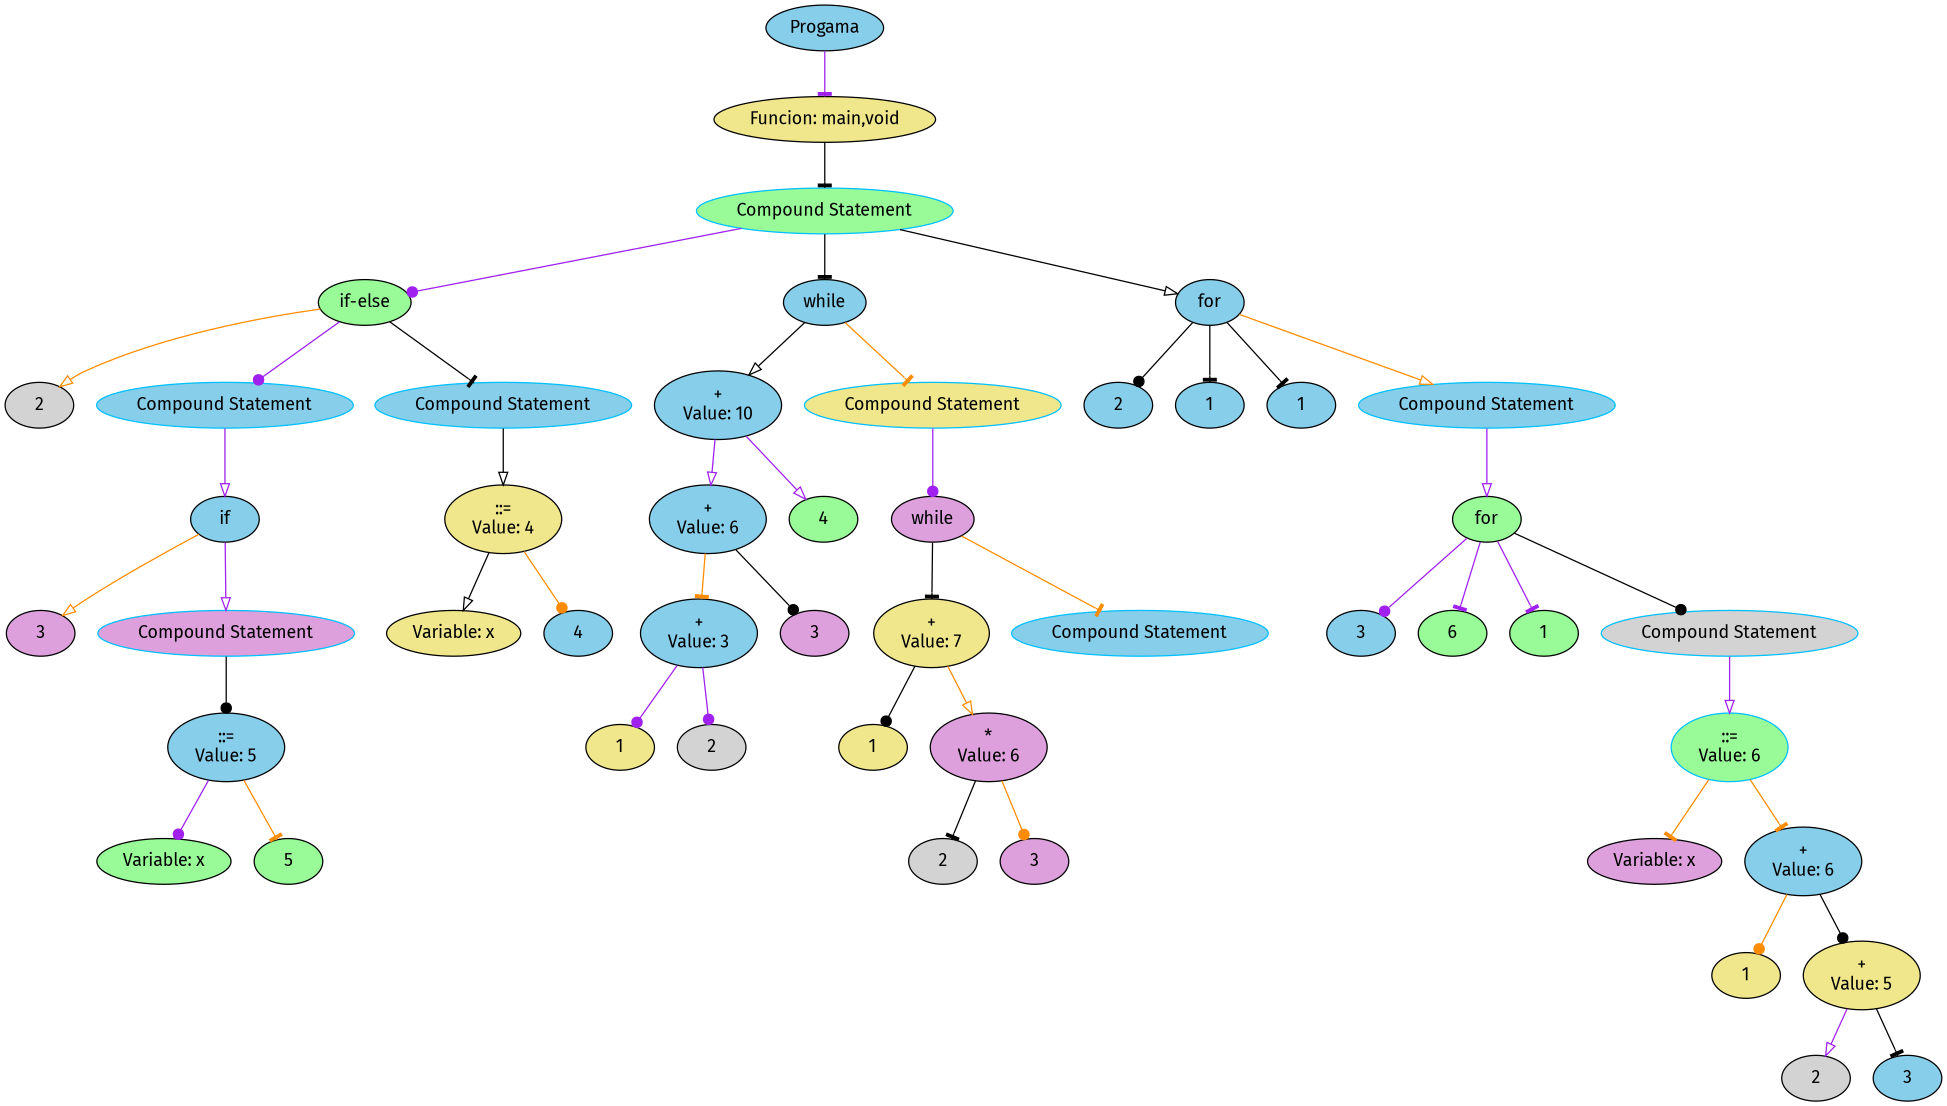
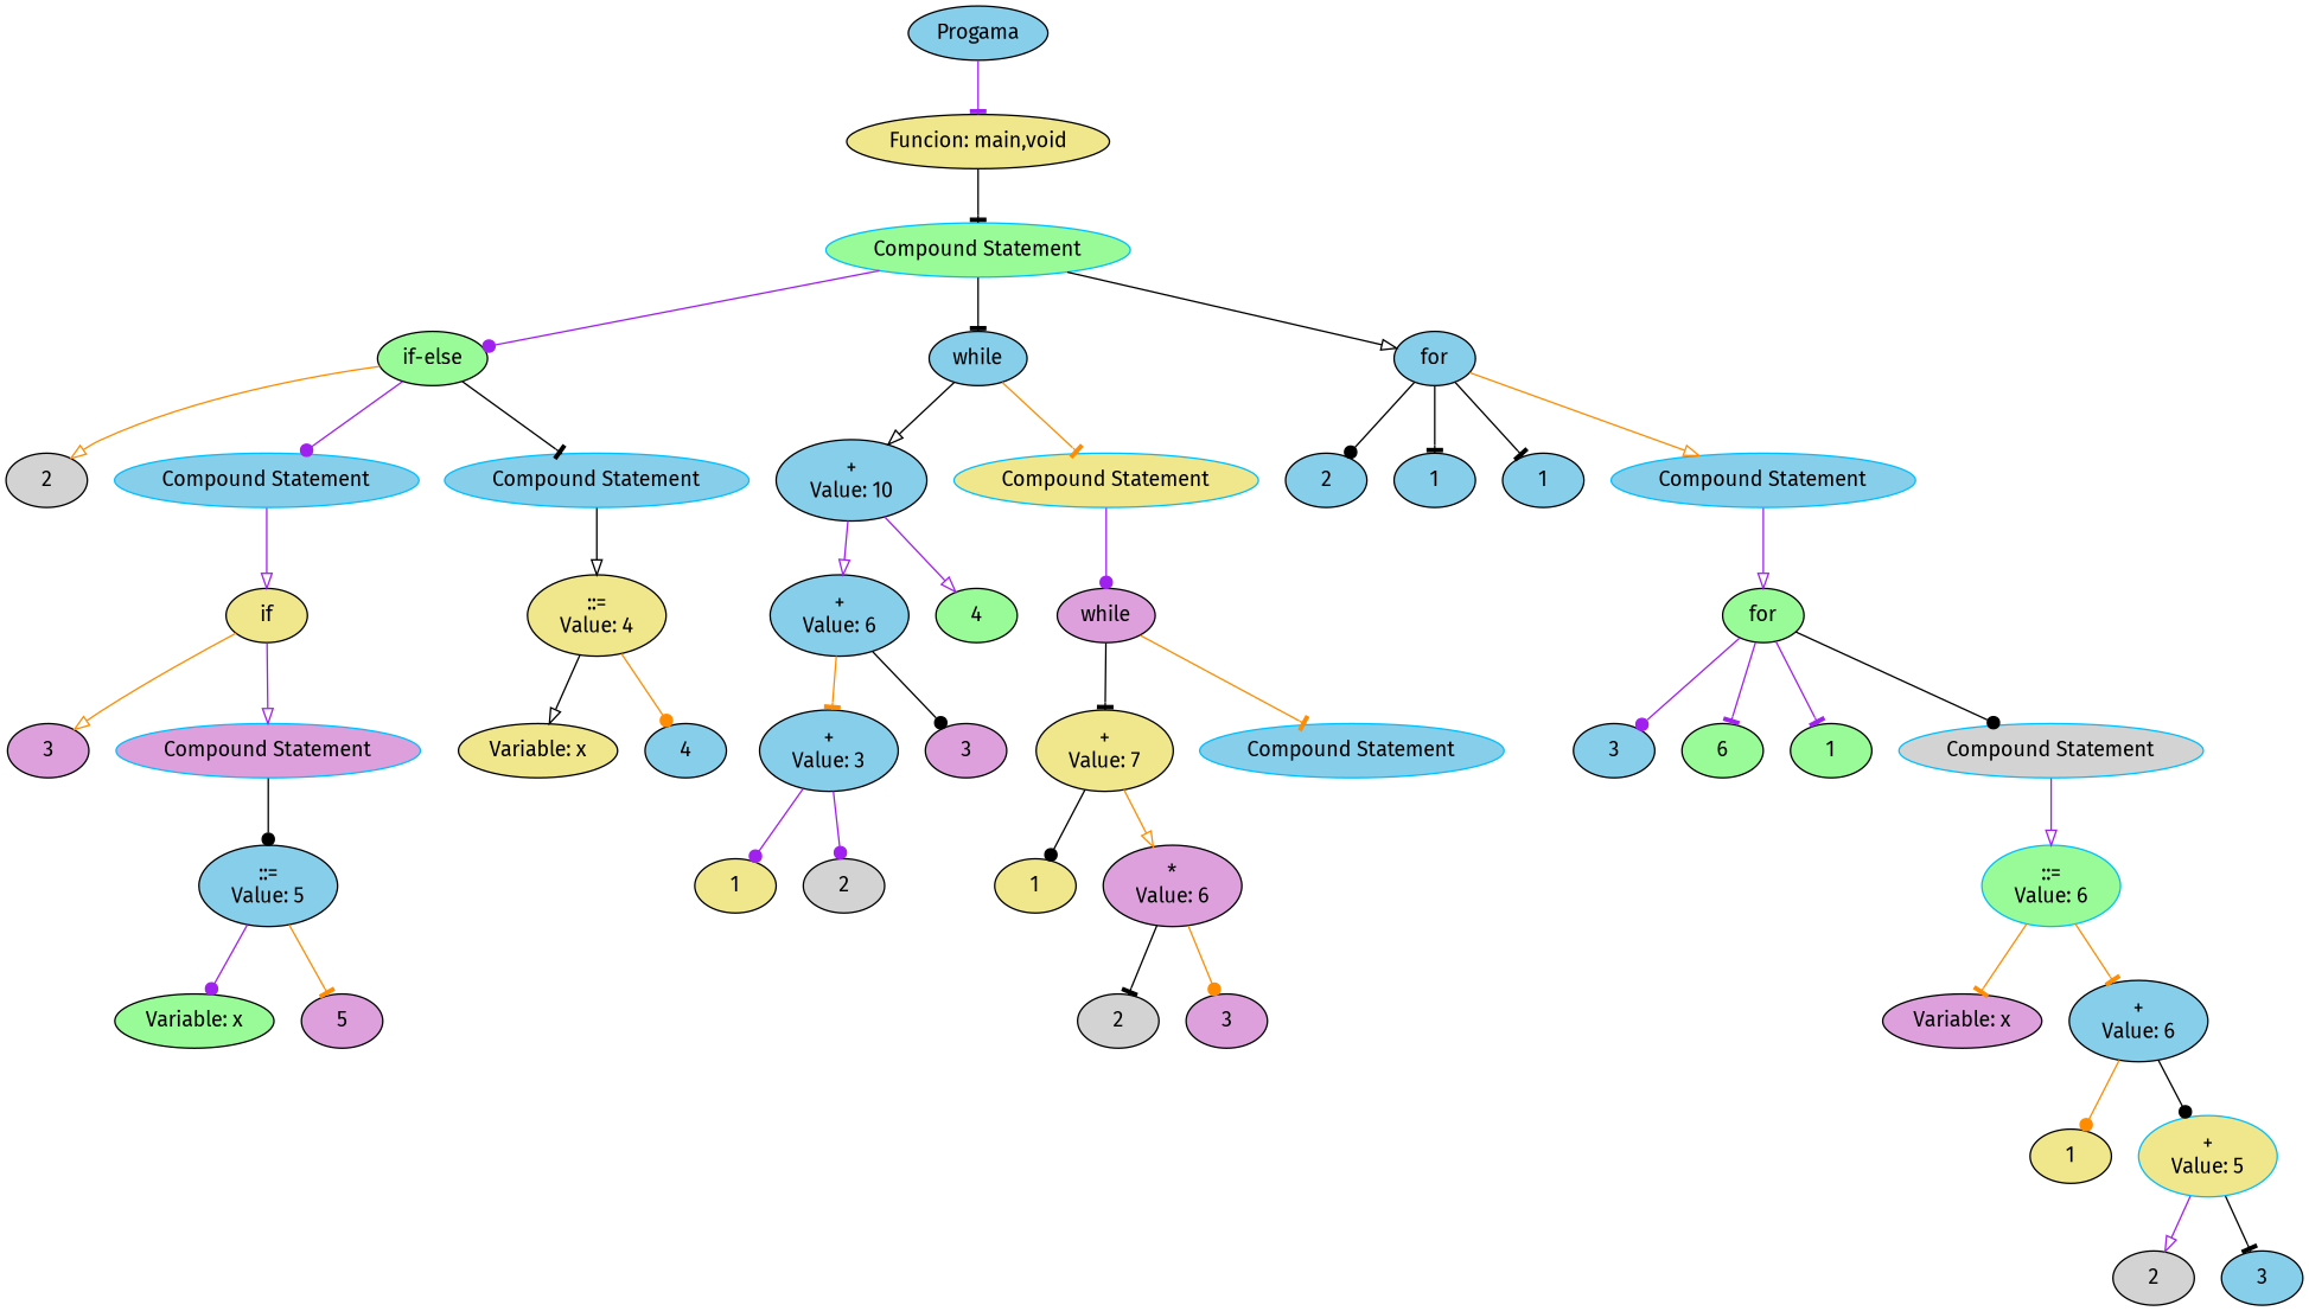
  digraph {
    fontname="Fira Sans"
    node [fillcolor=skyblue fontname="Fira Sans" style=filled]
    edge [arrowhead=tee color=black fontname="Fira Sans"]
    n1 [label=Progama]
    n2 [fillcolor=khaki label="Funcion: main,void"]
    n3 [color=deepskyblue fillcolor=palegreen label="Compound Statement"]
    n4 [fillcolor=palegreen label="if-else"]
    n5 [label=while]
    n6 [label=for]
    n7 [fillcolor=lightgrey label=2]
    n8 [color=deepskyblue label="Compound Statement"]
    n9 [color=deepskyblue label="Compound Statement"]
    n10 [label="+\nValue: 10"]
    n11 [color=deepskyblue fillcolor=khaki label="Compound Statement"]
    n12 [label=2]
    n13 [label=1]
    n14 [label=1]
    n15 [color=deepskyblue label="Compound Statement"]
-   n16 [label=if]
+   n16 [fillcolor=khaki label=if]
    n17 [fillcolor=khaki label="::=\nValue: 4"]
    n18 [fillcolor=plum label=3]
    n19 [color=deepskyblue fillcolor=plum label="Compound Statement"]
    n20 [label="::=\nValue: 5"]
    n21 [fillcolor=palegreen label="Variable: x"]
-   n22 [fillcolor=palegreen label=5]
+   n22 [fillcolor=plum label=5]
    n23 [fillcolor=khaki label="Variable: x"]
    n24 [label=4]
    n25 [label="+\nValue: 6"]
    n26 [fillcolor=palegreen label=4]
    n27 [fillcolor=plum label=while]
    n28 [label="+\nValue: 3"]
    n29 [fillcolor=plum label=3]
    n30 [fillcolor=khaki label=1]
    n31 [fillcolor=lightgrey label=2]
    n32 [fillcolor=khaki label="+\nValue: 7"]
    n33 [color=deepskyblue label="Compound Statement"]
    n34 [fillcolor=khaki label=1]
    n35 [fillcolor=plum label="*\nValue: 6"]
    n36 [fillcolor=lightgrey label=2]
    n37 [fillcolor=plum label=3]
    n38 [fillcolor=palegreen label=for]
    n39 [label=3]
    n40 [fillcolor=palegreen label=6]
    n41 [fillcolor=palegreen label=1]
    n42 [color=deepskyblue fillcolor=lightgrey label="Compound Statement"]
    n43 [color=deepskyblue fillcolor=palegreen label="::=\nValue: 6"]
    n44 [fillcolor=plum label="Variable: x"]
    n45 [label="+\nValue: 6"]
    n46 [fillcolor=khaki label=1]
-   n47 [fillcolor=khaki label="+\nValue: 5"]
+   n47 [fillcolor=khaki label="+\nValue: 5" color=deepskyblue]
    n48 [fillcolor=lightgrey label=2]
    n49 [label=3]
    n1 -> n2 [color=purple]
    n2 -> n3
    n3 -> n4 [arrowhead=dot color=purple]
    n3 -> n5
    n3 -> n6 [arrowhead=onormal]
    n4 -> n7 [arrowhead=onormal color=darkorange]
    n4 -> n8 [arrowhead=dot color=purple]
    n4 -> n9
    n5 -> n10 [arrowhead=onormal]
    n5 -> n11 [color=darkorange]
    n6 -> n12 [arrowhead=dot]
    n6 -> n13
    n6 -> n14
    n6 -> n15 [arrowhead=onormal color=darkorange]
    n8 -> n16 [arrowhead=onormal color=purple]
    n9 -> n17 [arrowhead=onormal]
    n10 -> n25 [arrowhead=onormal color=purple]
    n10 -> n26 [arrowhead=onormal color=purple]
    n11 -> n27 [arrowhead=dot color=purple]
    n15 -> n38 [arrowhead=onormal color=purple]
    n16 -> n18 [arrowhead=onormal color=darkorange]
    n16 -> n19 [arrowhead=onormal color=purple]
    n17 -> n23 [arrowhead=onormal]
    n17 -> n24 [arrowhead=dot color=darkorange]
    n19 -> n20 [arrowhead=dot]
    n20 -> n21 [arrowhead=dot color=purple]
    n20 -> n22 [color=darkorange]
    n25 -> n28 [color=darkorange]
    n25 -> n29 [arrowhead=dot]
    n27 -> n32
    n27 -> n33 [color=darkorange]
    n28 -> n30 [arrowhead=dot color=purple]
    n28 -> n31 [arrowhead=dot color=purple]
    n32 -> n34 [arrowhead=dot]
    n32 -> n35 [arrowhead=onormal color=darkorange]
    n35 -> n36
    n35 -> n37 [arrowhead=dot color=darkorange]
    n38 -> n39 [arrowhead=dot color=purple]
    n38 -> n40 [color=purple]
    n38 -> n41 [color=purple]
    n38 -> n42 [arrowhead=dot]
    n42 -> n43 [arrowhead=onormal color=purple]
    n43 -> n44 [color=darkorange]
    n43 -> n45 [color=darkorange]
    n45 -> n46 [arrowhead=dot color=darkorange]
    n45 -> n47 [arrowhead=dot]
    n47 -> n48 [arrowhead=onormal color=purple]
    n47 -> n49
  }
